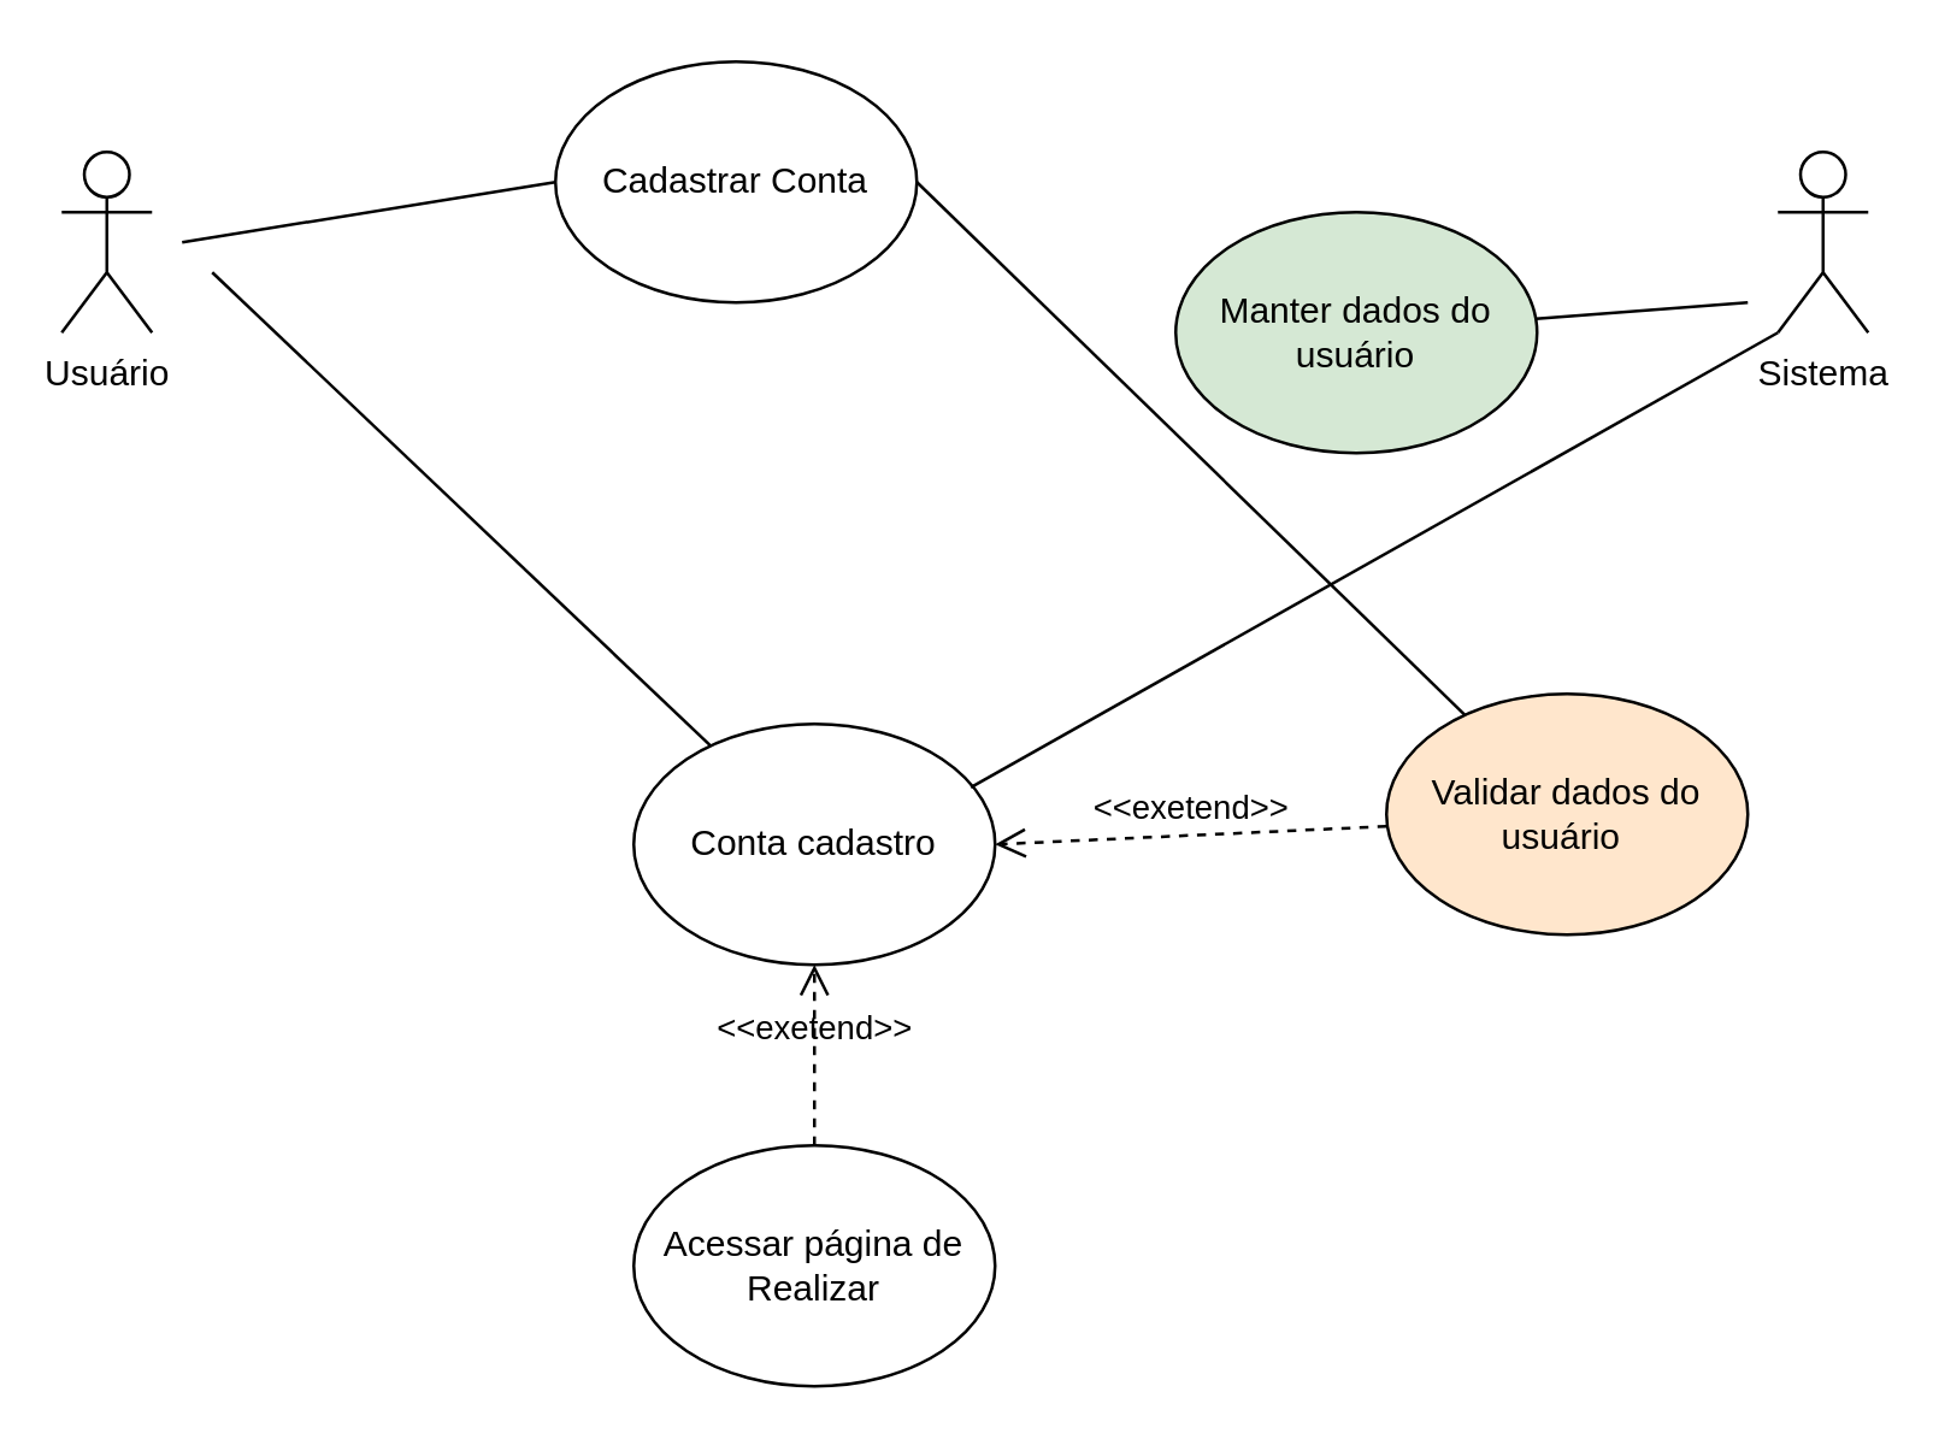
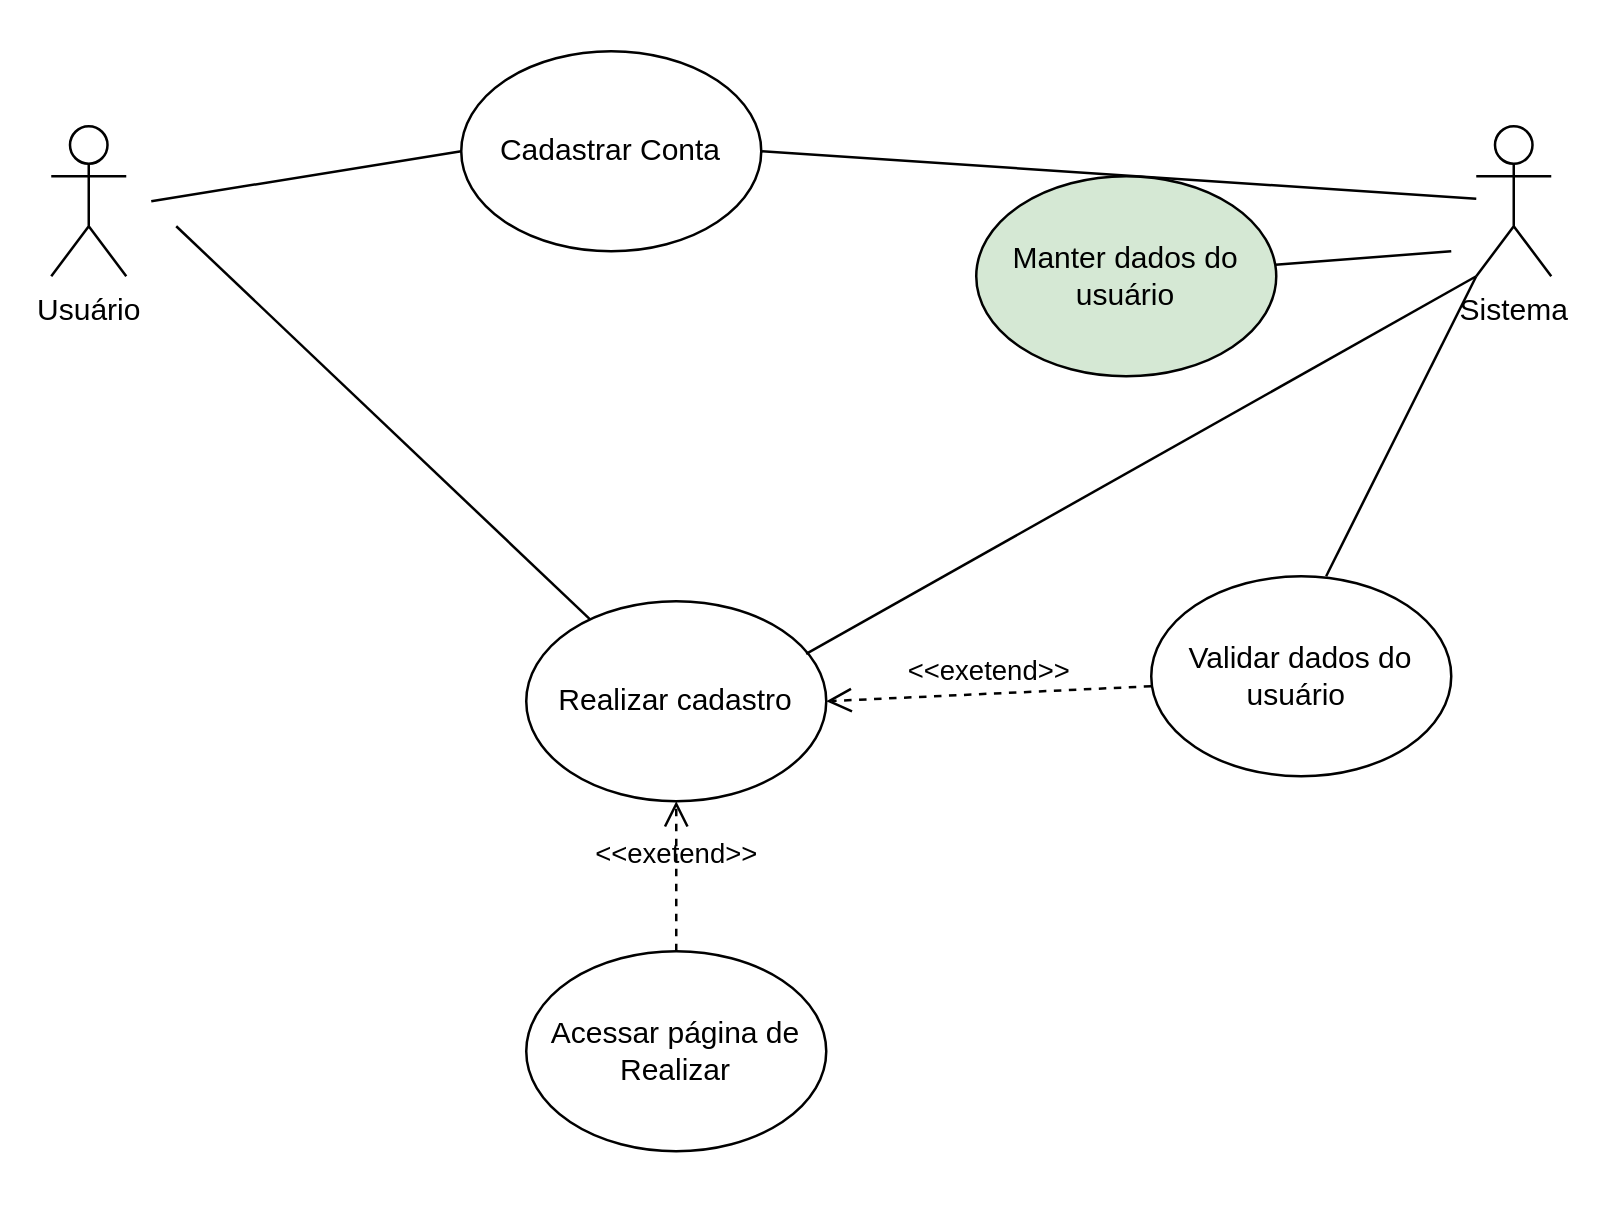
  <mxCell id="0" />
  <mxCell id="1" parent="0" />
  <mxCell id="2" value="Usuário" style="shape=umlActor;verticalLabelPosition=bottom;verticalAlign=top;html=1;" vertex="1" parent="1"><mxGeometry x="20" y="50" width="30" height="60" as="geometry" /></mxCell>
  <mxCell id="3" value="Cadastrar Conta" style="ellipse;whiteSpace=wrap;html=1;" vertex="1" parent="1"><mxGeometry x="184" y="20" width="120" height="80" as="geometry" /></mxCell>
  <mxCell id="4" value="" style="endArrow=none;html=1;rounded=0;entryX=0;entryY=0.5;entryDx=0;entryDy=0;" edge="1" parent="1" target="3"><mxGeometry width="50" height="50" relative="1" as="geometry"><mxPoint x="60" y="80" as="sourcePoint" /><mxPoint x="110" y="50" as="targetPoint" /></mxGeometry></mxCell>
  <mxCell id="5" value="Sistema" style="shape=umlActor;verticalLabelPosition=bottom;verticalAlign=top;html=1;" vertex="1" parent="1"><mxGeometry x="590" y="50" width="30" height="60" as="geometry" /></mxCell>
- <mxCell id="6" value="" style="endArrow=none;html=1;rounded=0;exitX=1;exitY=0.5;exitDx=0;exitDy=0;" edge="1" parent="1" source="3" target="12"><mxGeometry width="50" height="50" relative="1" as="geometry"><mxPoint x="304" y="50" as="sourcePoint" /><mxPoint x="428" y="10" as="targetPoint" /></mxGeometry></mxCell>
+ <mxCell id="6" value="" style="endArrow=none;html=1;rounded=0;exitX=1;exitY=0.5;exitDx=0;exitDy=0;" edge="1" parent="1" source="3" target="5"><mxGeometry width="50" height="50" relative="1" as="geometry"><mxPoint x="304" y="50" as="sourcePoint" /><mxPoint x="428" y="10" as="targetPoint" /></mxGeometry></mxCell>
  <mxCell id="7" value="Manter dados do usuário" style="ellipse;whiteSpace=wrap;html=1;fillColor=#d5e8d4;" vertex="1" parent="1"><mxGeometry x="390" y="70" width="120" height="80" as="geometry" /></mxCell>
  <mxCell id="8" value="" style="endArrow=none;html=1;rounded=0;" edge="1" parent="1" source="7"><mxGeometry width="50" height="50" relative="1" as="geometry"><mxPoint x="567" y="180" as="sourcePoint" /><mxPoint x="580" y="100" as="targetPoint" /></mxGeometry></mxCell>
- <mxCell id="9" value="Conta cadastro" style="ellipse;whiteSpace=wrap;html=1;" vertex="1" parent="1"><mxGeometry x="210" y="240" width="120" height="80" as="geometry" /></mxCell>
+ <mxCell id="9" value="Realizar cadastro" style="ellipse;whiteSpace=wrap;html=1;" vertex="1" parent="1"><mxGeometry x="210" y="240" width="120" height="80" as="geometry" /></mxCell>
  <mxCell id="10" value="" style="endArrow=none;html=1;rounded=0;exitX=0.933;exitY=0.263;exitDx=0;exitDy=0;exitPerimeter=0;" edge="1" parent="1" source="9"><mxGeometry width="50" height="50" relative="1" as="geometry"><mxPoint x="459" y="124" as="sourcePoint" /><mxPoint x="590" y="110" as="targetPoint" /></mxGeometry></mxCell>
  <mxCell id="11" value="" style="endArrow=none;html=1;rounded=0;" edge="1" parent="1" target="9"><mxGeometry width="50" height="50" relative="1" as="geometry"><mxPoint x="70" y="90" as="sourcePoint" /><mxPoint x="194" y="50" as="targetPoint" /></mxGeometry></mxCell>
- <mxCell id="12" value="Validar dados do usuário&amp;nbsp;" style="ellipse;whiteSpace=wrap;html=1;fillColor=#ffe6cc;" vertex="1" parent="1"><mxGeometry x="460" y="230" width="120" height="80" as="geometry" /></mxCell>
+ <mxCell id="12" value="Validar dados do usuário&amp;nbsp;" style="ellipse;whiteSpace=wrap;html=1;" vertex="1" parent="1"><mxGeometry x="460" y="230" width="120" height="80" as="geometry" /></mxCell>
  <mxCell id="13" value="&amp;lt;&amp;lt;exetend&amp;gt;&amp;gt;" style="endArrow=open;startArrow=none;endFill=0;startFill=0;endSize=8;html=1;verticalAlign=bottom;dashed=1;labelBackgroundColor=none;rounded=0;entryX=1;entryY=0.5;entryDx=0;entryDy=0;" edge="1" parent="1" target="9"><mxGeometry width="160" relative="1" as="geometry"><mxPoint x="460" y="274" as="sourcePoint" /><mxPoint x="379" y="250" as="targetPoint" /></mxGeometry></mxCell>
+ <mxCell id="14" value="" style="endArrow=none;html=1;rounded=0;exitX=0.583;exitY=0;exitDx=0;exitDy=0;exitPerimeter=0;" edge="1" parent="1" source="12" target="5"><mxGeometry width="50" height="50" relative="1" as="geometry"><mxPoint x="500" y="160" as="sourcePoint" /><mxPoint x="631" y="146" as="targetPoint" /></mxGeometry></mxCell>
  <mxCell id="15" value="Acessar página de Realizar" style="ellipse;whiteSpace=wrap;html=1;" vertex="1" parent="1"><mxGeometry x="210" y="380" width="120" height="80" as="geometry" /></mxCell>
  <mxCell id="16" value="&amp;lt;&amp;lt;exetend&amp;gt;&amp;gt;" style="endArrow=open;startArrow=none;endFill=0;startFill=0;endSize=8;html=1;verticalAlign=bottom;dashed=1;labelBackgroundColor=none;rounded=0;exitX=0.5;exitY=0;exitDx=0;exitDy=0;" edge="1" parent="1" source="15" target="9"><mxGeometry width="160" relative="1" as="geometry"><mxPoint x="360" y="370" as="sourcePoint" /><mxPoint x="220" y="376" as="targetPoint" /></mxGeometry></mxCell>
